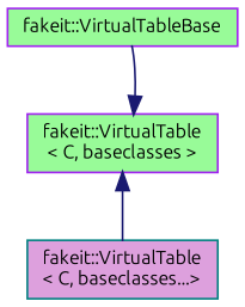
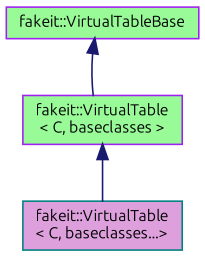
  digraph {
    fontname=Ubuntu
    node [color=purple fillcolor=palegreen fontname=Ubuntu fontsize=10 shape=record style=filled]
    edge [color=midnightblue dir=back fontname=Ubuntu fontsize=10 labelfontname=Helvetica labelfontsize=10 style=solid]
    n1 [fontcolor=black height=0.2 label="fakeit::VirtualTableBase" width=0.4]
    n2 [height=0.2 label="fakeit::VirtualTable\l\< C, baseclasses \>" width=0.4]
    n3 [color=teal fillcolor=plum height=0.2 label="fakeit::VirtualTable\l\< C, baseclasses...\>" width=0.4]
-   n2 -> n1
+   n1 -> n2
    n2 -> n3
  }
